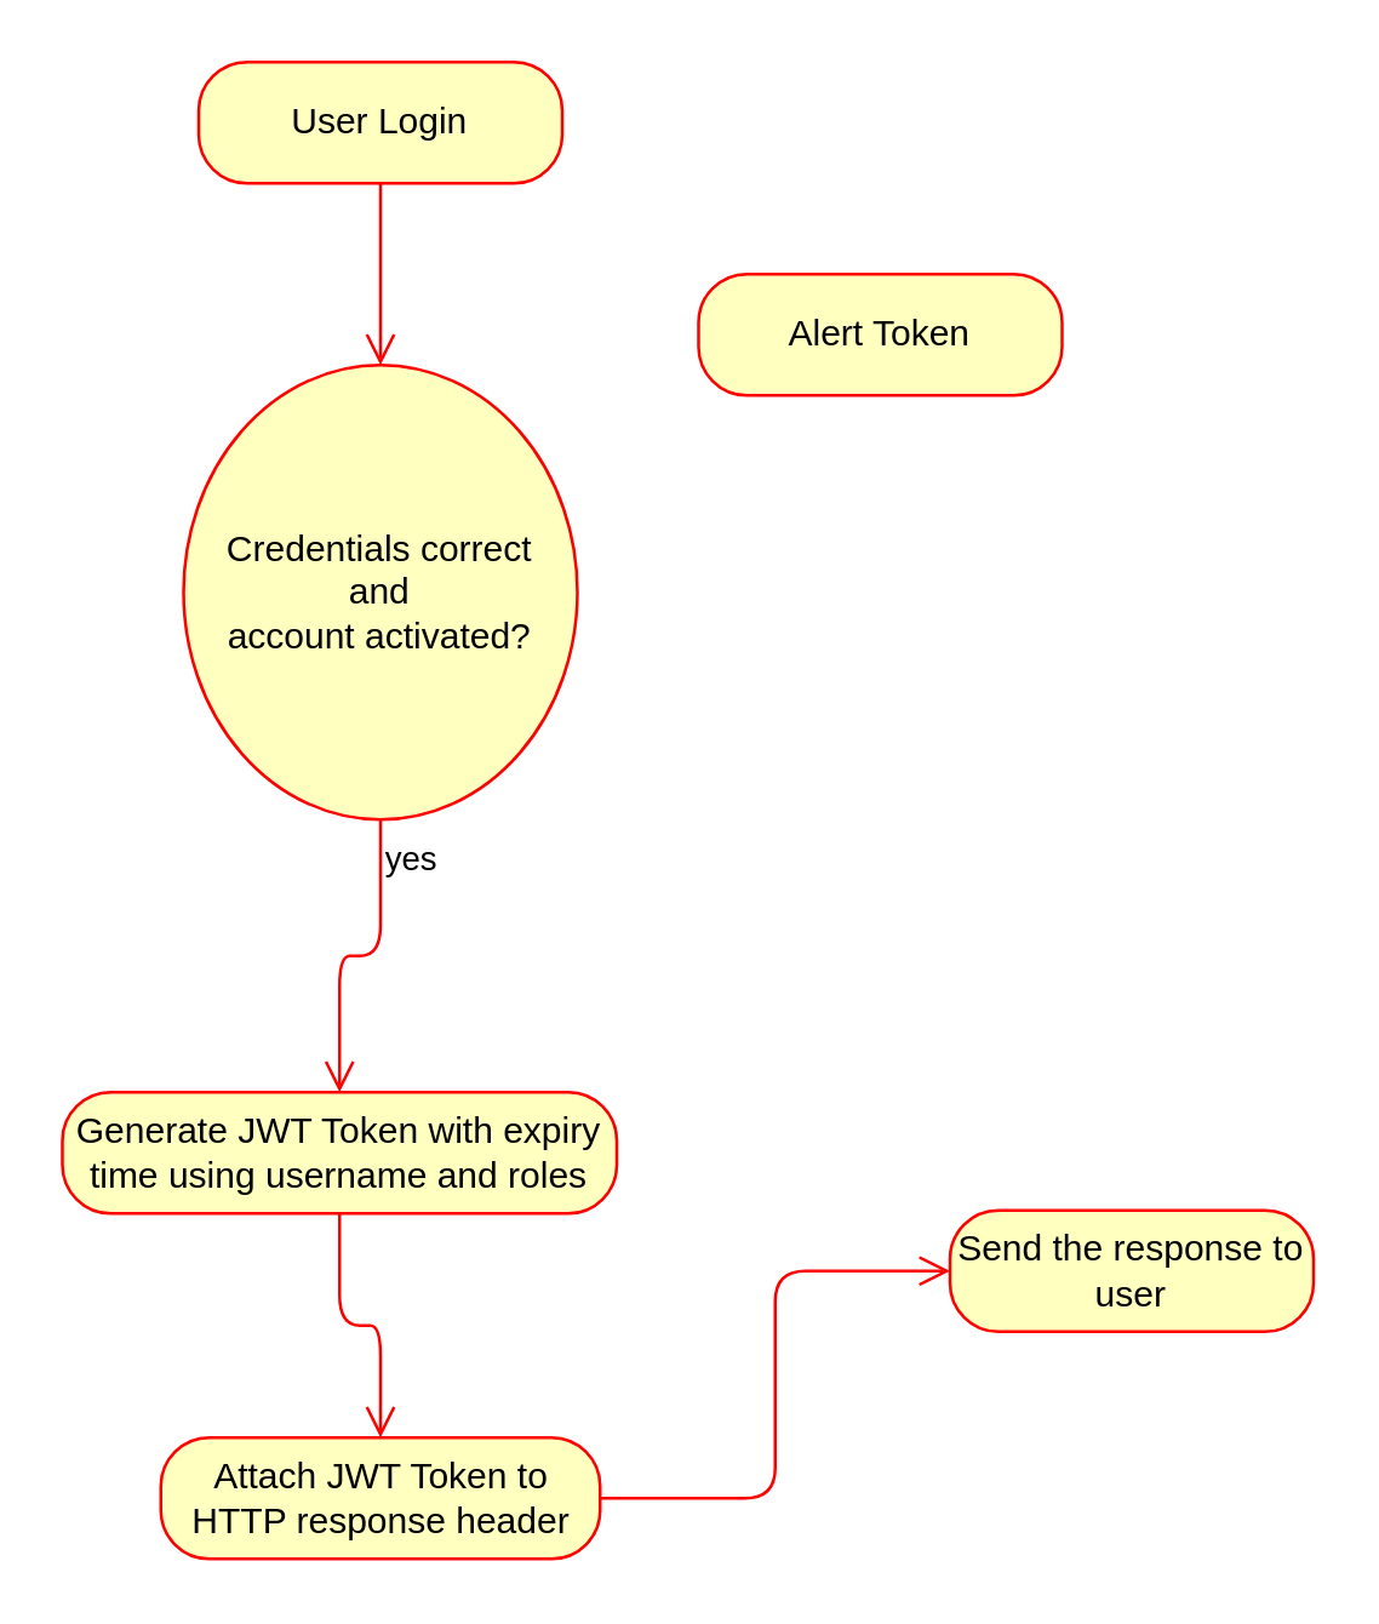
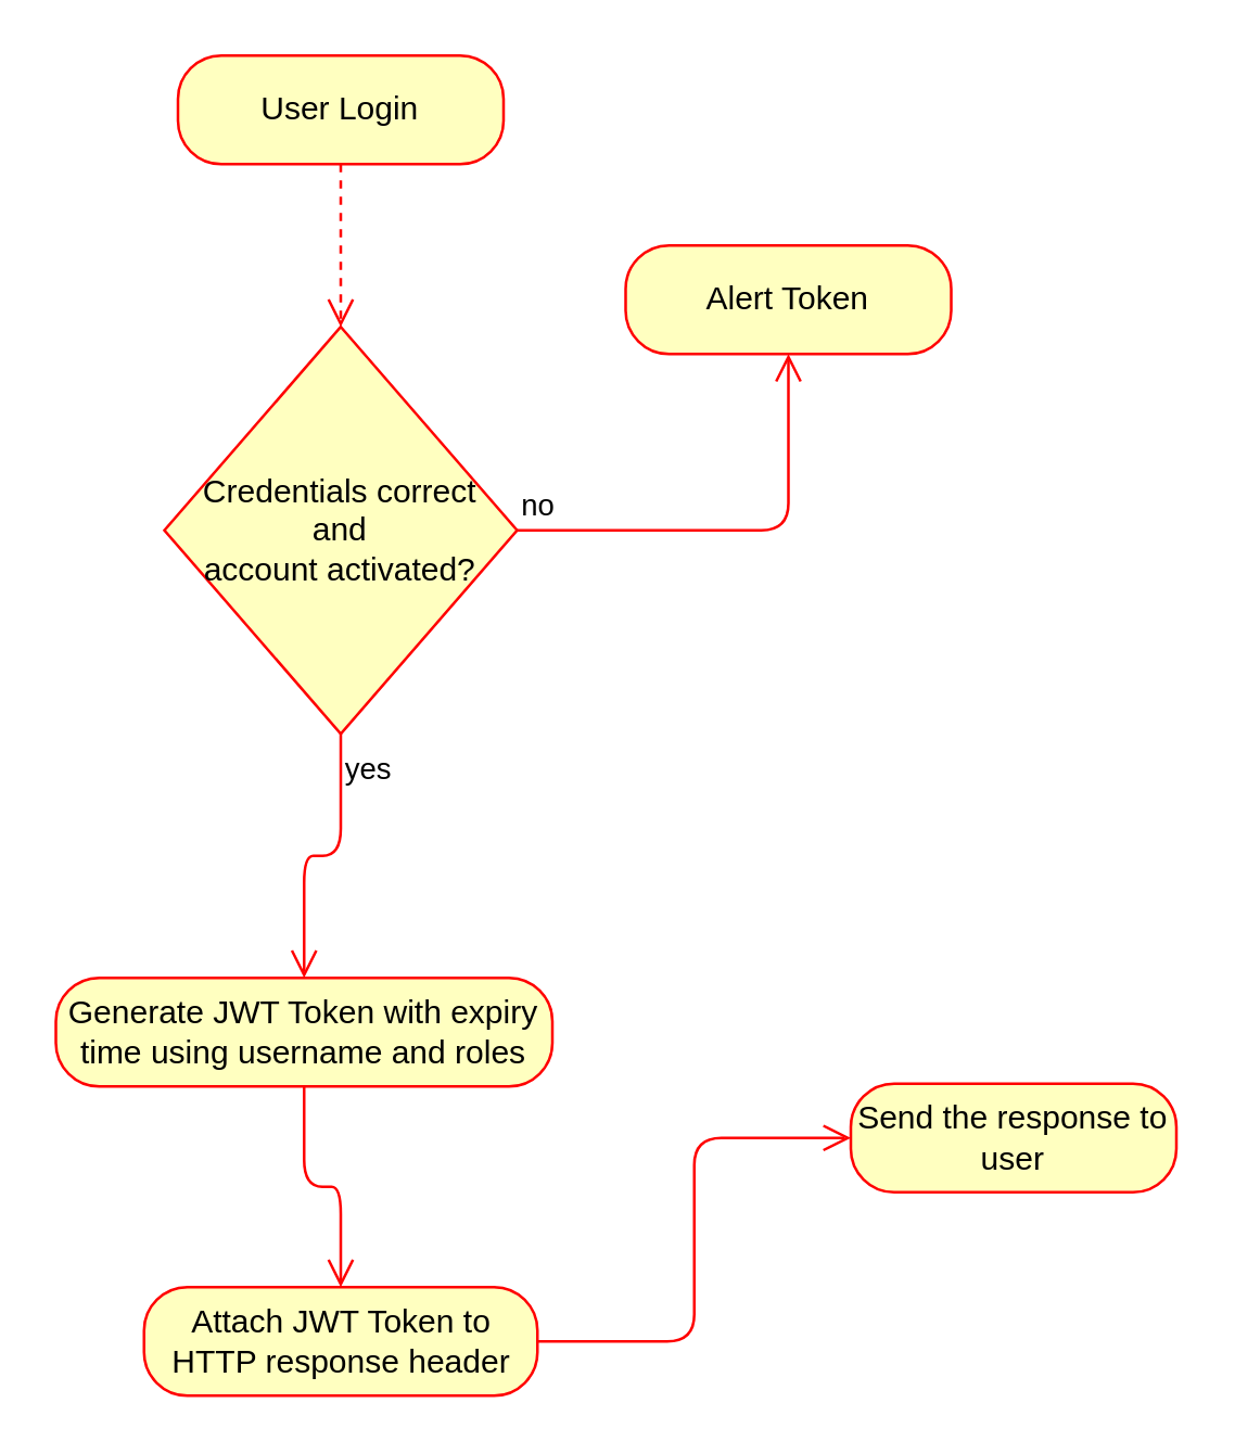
  <mxCell id="0" />
  <mxCell id="1" parent="0" />
  <mxCell id="2" value="User Login" style="rounded=1;whiteSpace=wrap;html=1;arcSize=40;fontColor=#000000;fillColor=#ffffc0;strokeColor=#ff0000;" vertex="1" parent="1"><mxGeometry x="65" y="20" width="120" height="40" as="geometry" /></mxCell>
- <mxCell id="3" value="" style="edgeStyle=orthogonalEdgeStyle;html=1;verticalAlign=bottom;endArrow=open;endSize=8;strokeColor=#ff0000;entryX=0.5;entryY=0;entryDx=0;entryDy=0;" edge="1" source="2" parent="1" target="4"><mxGeometry relative="1" as="geometry"><mxPoint x="120" y="80" as="targetPoint" /></mxGeometry></mxCell>
- <mxCell id="4" value="Credentials correct&lt;br&gt;and&lt;br&gt;account activated?" style="ellipse;whiteSpace=wrap;html=1;fillColor=#ffffc0;strokeColor=#ff0000;" vertex="1" parent="1"><mxGeometry x="60" y="120" width="130" height="150" as="geometry" /></mxCell>
+ <mxCell id="3" value="" style="edgeStyle=orthogonalEdgeStyle;html=1;verticalAlign=bottom;endArrow=open;endSize=8;strokeColor=#ff0000;entryX=0.5;entryY=0;entryDx=0;entryDy=0;dashed=1;" edge="1" source="2" parent="1" target="4"><mxGeometry relative="1" as="geometry"><mxPoint x="120" y="80" as="targetPoint" /></mxGeometry></mxCell>
+ <mxCell id="4" value="Credentials correct&lt;br&gt;and&lt;br&gt;account activated?" style="rhombus;whiteSpace=wrap;html=1;fillColor=#ffffc0;strokeColor=#ff0000;" vertex="1" parent="1"><mxGeometry x="60" y="120" width="130" height="150" as="geometry" /></mxCell>
+ <mxCell id="5" value="no" style="edgeStyle=orthogonalEdgeStyle;html=1;align=left;verticalAlign=bottom;endArrow=open;endSize=8;strokeColor=#ff0000;entryX=0.5;entryY=1;entryDx=0;entryDy=0;" edge="1" source="4" parent="1" target="7"><mxGeometry x="-1" relative="1" as="geometry"><mxPoint x="290" y="120" as="targetPoint" /><Array as="points"><mxPoint x="290" y="195" /></Array></mxGeometry></mxCell>
  <mxCell id="6" value="yes" style="edgeStyle=orthogonalEdgeStyle;html=1;align=left;verticalAlign=top;endArrow=open;endSize=8;strokeColor=#ff0000;entryX=0.5;entryY=0;entryDx=0;entryDy=0;" edge="1" source="4" parent="1" target="8"><mxGeometry x="-1" relative="1" as="geometry"><mxPoint x="125" y="350" as="targetPoint" /></mxGeometry></mxCell>
  <mxCell id="7" value="Alert Token" style="rounded=1;whiteSpace=wrap;html=1;arcSize=40;fontColor=#000000;fillColor=#ffffc0;strokeColor=#ff0000;" vertex="1" parent="1"><mxGeometry x="230" y="90" width="120" height="40" as="geometry" /></mxCell>
  <mxCell id="8" value="Generate JWT Token with expiry time using username and roles&lt;br&gt;" style="rounded=1;whiteSpace=wrap;html=1;arcSize=40;fontColor=#000000;fillColor=#ffffc0;strokeColor=#ff0000;" vertex="1" parent="1"><mxGeometry x="20" y="360" width="183" height="40" as="geometry" /></mxCell>
  <mxCell id="9" value="" style="edgeStyle=orthogonalEdgeStyle;html=1;verticalAlign=bottom;endArrow=open;endSize=8;strokeColor=#ff0000;entryX=0.5;entryY=0;entryDx=0;entryDy=0;" edge="1" source="8" parent="1" target="10"><mxGeometry relative="1" as="geometry"><mxPoint x="125" y="460" as="targetPoint" /></mxGeometry></mxCell>
  <mxCell id="10" value="Attach JWT Token to HTTP response header" style="rounded=1;whiteSpace=wrap;html=1;arcSize=40;fontColor=#000000;fillColor=#ffffc0;strokeColor=#ff0000;" vertex="1" parent="1"><mxGeometry x="52.5" y="474" width="145" height="40" as="geometry" /></mxCell>
  <mxCell id="11" value="" style="edgeStyle=orthogonalEdgeStyle;html=1;verticalAlign=bottom;endArrow=open;endSize=8;strokeColor=#ff0000;entryX=0;entryY=0.5;entryDx=0;entryDy=0;" edge="1" source="10" parent="1" target="12"><mxGeometry relative="1" as="geometry"><mxPoint x="125" y="580" as="targetPoint" /></mxGeometry></mxCell>
  <mxCell id="12" value="Send the response to user" style="rounded=1;whiteSpace=wrap;html=1;arcSize=40;fontColor=#000000;fillColor=#ffffc0;strokeColor=#ff0000;" vertex="1" parent="1"><mxGeometry x="313" y="399" width="120" height="40" as="geometry" /></mxCell>
